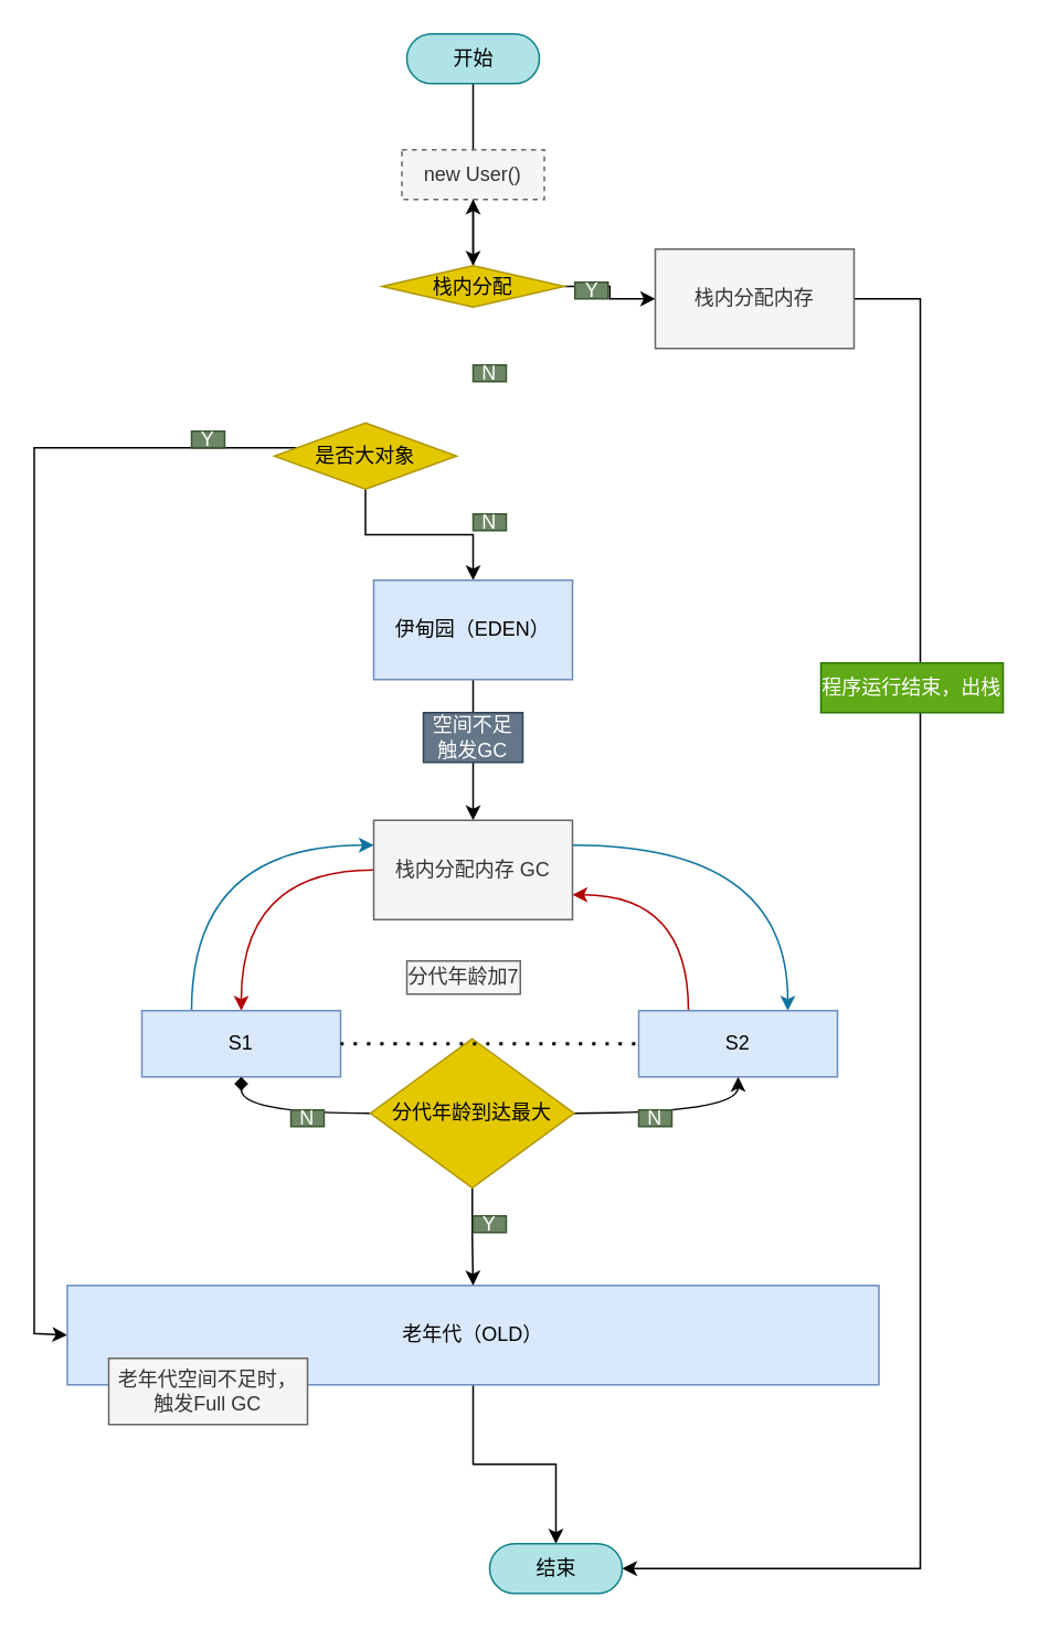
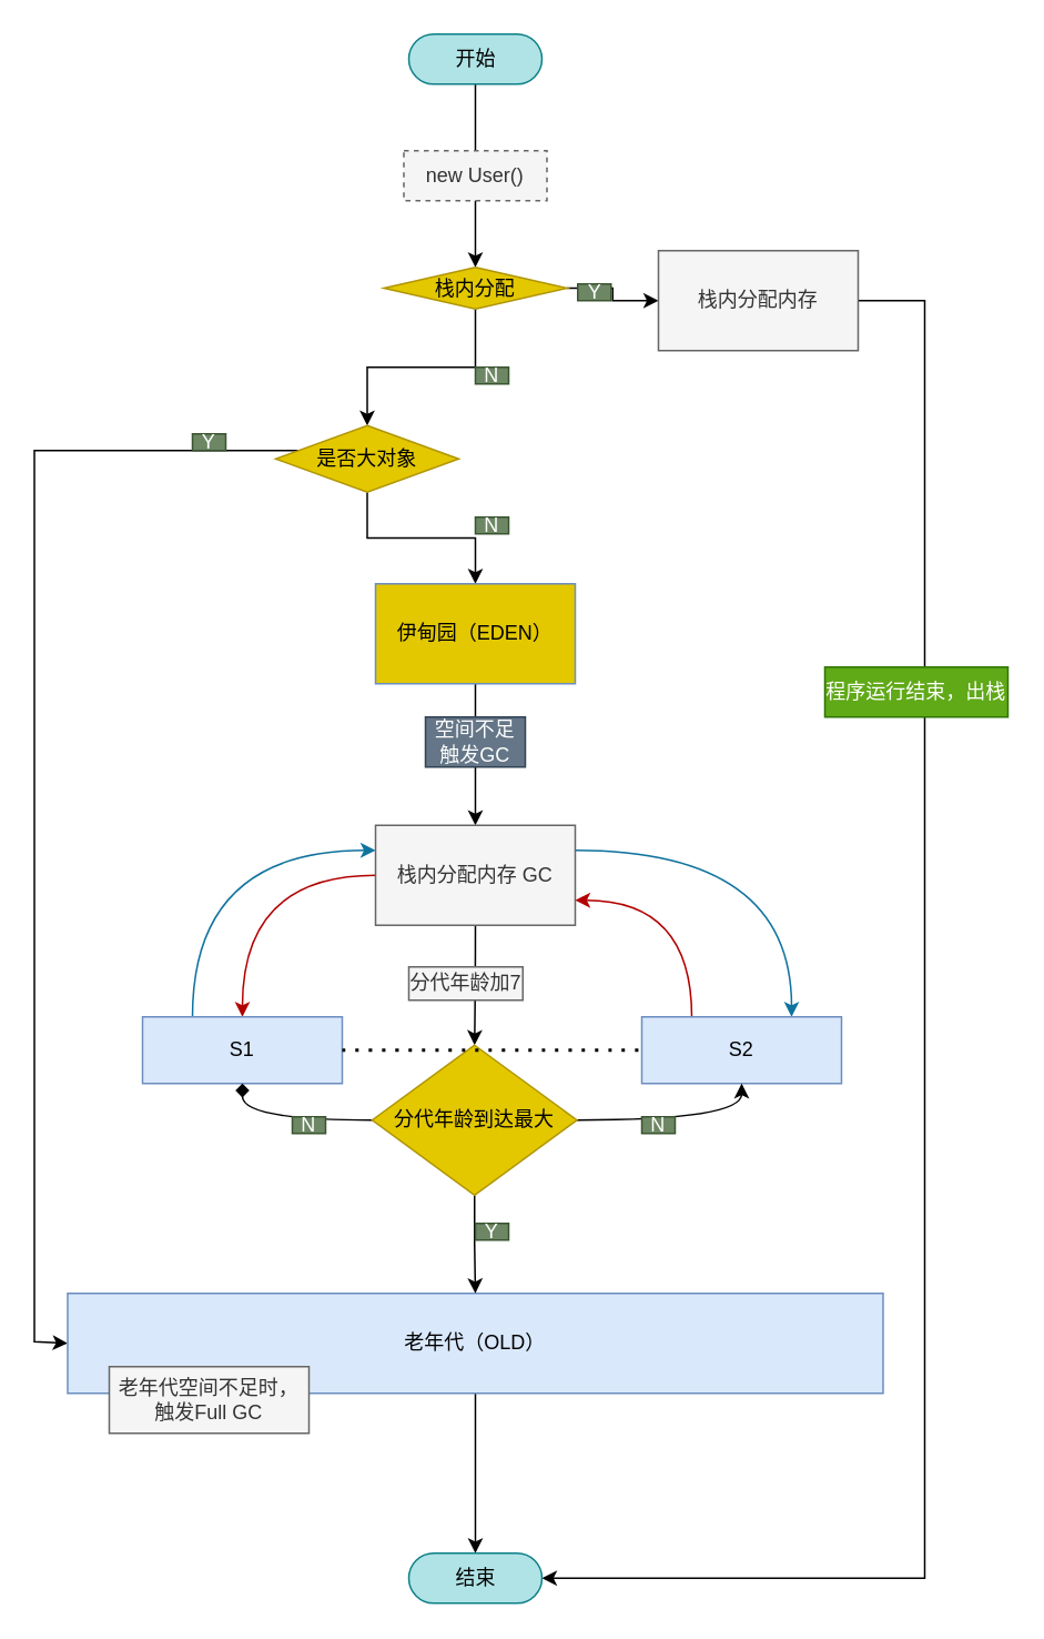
  <mxCell id="0" />
  <mxCell id="1" parent="0" />
  <mxCell id="2" value="" style="edgeStyle=orthogonalEdgeStyle;rounded=0;orthogonalLoop=1;jettySize=auto;html=1;" edge="1" parent="1" source="3" target="7"><mxGeometry relative="1" as="geometry" /></mxCell>
  <mxCell id="3" value="开始" style="html=1;dashed=0;whitespace=wrap;shape=mxgraph.dfd.start;fillColor=#b0e3e6;strokeColor=#0e8088;" vertex="1" parent="1"><mxGeometry x="245" y="20" width="80" height="30" as="geometry" /></mxCell>
  <mxCell id="4" value="new User()" style="rounded=0;whiteSpace=wrap;html=1;fillColor=#f5f5f5;strokeColor=#666666;fontColor=#333333;dashed=1;" vertex="1" parent="1"><mxGeometry x="242" y="90" width="86" height="30" as="geometry" /></mxCell>
  <mxCell id="5" value="" style="edgeStyle=orthogonalEdgeStyle;rounded=0;orthogonalLoop=1;jettySize=auto;html=1;" edge="1" parent="1" source="7" target="12"><mxGeometry relative="1" as="geometry" /></mxCell>
- <mxCell id="6" value="" style="edgeStyle=orthogonalEdgeStyle;rounded=0;orthogonalLoop=1;jettySize=auto;html=1;" edge="1" parent="1" source="7" target="4"><mxGeometry relative="1" as="geometry" /></mxCell>
+ <mxCell id="6" value="" style="edgeStyle=orthogonalEdgeStyle;rounded=0;orthogonalLoop=1;jettySize=auto;html=1;" edge="1" parent="1" source="7" target="10"><mxGeometry relative="1" as="geometry" /></mxCell>
  <mxCell id="7" value="栈内分配" style="rhombus;whiteSpace=wrap;html=1;fillColor=#e3c800;fontColor=#000000;strokeColor=#B09500;" vertex="1" parent="1"><mxGeometry x="230" y="160" width="110" height="25" as="geometry" /></mxCell>
  <mxCell id="8" style="edgeStyle=orthogonalEdgeStyle;rounded=0;orthogonalLoop=1;jettySize=auto;html=1;entryX=0;entryY=0.5;entryDx=0;entryDy=0;" edge="1" parent="1" source="10" target="14"><mxGeometry relative="1" as="geometry"><Array as="points"><mxPoint x="20" y="270" /><mxPoint x="20" y="805" /></Array></mxGeometry></mxCell>
  <mxCell id="9" value="" style="edgeStyle=orthogonalEdgeStyle;rounded=0;orthogonalLoop=1;jettySize=auto;html=1;" edge="1" parent="1" source="10" target="16"><mxGeometry relative="1" as="geometry" /></mxCell>
  <mxCell id="10" value="是否大对象" style="rhombus;whiteSpace=wrap;html=1;fillColor=#e3c800;fontColor=#000000;strokeColor=#B09500;" vertex="1" parent="1"><mxGeometry x="165" y="255" width="110" height="40" as="geometry" /></mxCell>
  <mxCell id="11" style="edgeStyle=orthogonalEdgeStyle;rounded=0;orthogonalLoop=1;jettySize=auto;html=1;exitX=1;exitY=0.5;exitDx=0;exitDy=0;entryX=1;entryY=0.5;entryDx=0;entryDy=0;entryPerimeter=0;" edge="1" parent="1" source="12" target="31"><mxGeometry relative="1" as="geometry"><Array as="points"><mxPoint x="555" y="180" /><mxPoint x="555" y="947" /></Array></mxGeometry></mxCell>
  <mxCell id="12" value="栈内分配内存" style="rounded=0;whiteSpace=wrap;html=1;fillColor=#f5f5f5;fontColor=#333333;strokeColor=#666666;" vertex="1" parent="1"><mxGeometry x="395" y="150" width="120" height="60" as="geometry" /></mxCell>
  <mxCell id="13" value="" style="edgeStyle=orthogonalEdgeStyle;rounded=0;orthogonalLoop=1;jettySize=auto;html=1;" edge="1" parent="1" source="14" target="31"><mxGeometry relative="1" as="geometry" /></mxCell>
  <mxCell id="14" value="老年代（OLD）" style="rounded=0;whiteSpace=wrap;html=1;fillColor=#dae8fc;strokeColor=#6c8ebf;" vertex="1" parent="1"><mxGeometry x="40" y="776" width="490" height="60" as="geometry" /></mxCell>
  <mxCell id="15" style="edgeStyle=orthogonalEdgeStyle;rounded=0;orthogonalLoop=1;jettySize=auto;html=1;exitX=0.5;exitY=1;exitDx=0;exitDy=0;entryX=0.5;entryY=0;entryDx=0;entryDy=0;" edge="1" parent="1" source="16" target="20"><mxGeometry relative="1" as="geometry" /></mxCell>
- <mxCell id="16" value="伊甸园（EDEN）" style="rounded=0;whiteSpace=wrap;html=1;fillColor=#dae8fc;strokeColor=#6c8ebf;" vertex="1" parent="1"><mxGeometry x="225" y="350" width="120" height="60" as="geometry" /></mxCell>
+ <mxCell id="16" value="伊甸园（EDEN）" style="rounded=0;whiteSpace=wrap;html=1;fillColor=#e3c800;strokeColor=#6c8ebf;" vertex="1" parent="1"><mxGeometry x="225" y="350" width="120" height="60" as="geometry" /></mxCell>
  <mxCell id="17" style="edgeStyle=orthogonalEdgeStyle;rounded=0;orthogonalLoop=1;jettySize=auto;html=1;exitX=0;exitY=0.5;exitDx=0;exitDy=0;curved=1;fillColor=#e51400;strokeColor=#B20000;" edge="1" parent="1" source="20" target="22"><mxGeometry relative="1" as="geometry" /></mxCell>
  <mxCell id="18" style="edgeStyle=orthogonalEdgeStyle;curved=1;rounded=0;orthogonalLoop=1;jettySize=auto;html=1;exitX=1;exitY=0.25;exitDx=0;exitDy=0;entryX=0.75;entryY=0;entryDx=0;entryDy=0;fillColor=#b1ddf0;strokeColor=#10739e;" edge="1" parent="1" source="20" target="24"><mxGeometry relative="1" as="geometry" /></mxCell>
+ <mxCell id="19" style="edgeStyle=orthogonalEdgeStyle;curved=1;rounded=0;orthogonalLoop=1;jettySize=auto;html=1;entryX=0.5;entryY=0;entryDx=0;entryDy=0;" edge="1" parent="1" source="20" target="29"><mxGeometry relative="1" as="geometry" /></mxCell>
  <mxCell id="20" value="栈内分配内存 GC" style="rounded=0;whiteSpace=wrap;html=1;fillColor=#f5f5f5;fontColor=#333333;strokeColor=#666666;" vertex="1" parent="1"><mxGeometry x="225" y="495" width="120" height="60" as="geometry" /></mxCell>
  <mxCell id="21" style="edgeStyle=orthogonalEdgeStyle;curved=1;rounded=0;orthogonalLoop=1;jettySize=auto;html=1;exitX=0.25;exitY=0;exitDx=0;exitDy=0;entryX=0;entryY=0.25;entryDx=0;entryDy=0;fillColor=#b1ddf0;strokeColor=#10739e;" edge="1" parent="1" source="22" target="20"><mxGeometry relative="1" as="geometry" /></mxCell>
  <mxCell id="22" value="S1" style="rounded=0;whiteSpace=wrap;html=1;fillColor=#dae8fc;strokeColor=#6c8ebf;" vertex="1" parent="1"><mxGeometry x="85" y="610" width="120" height="40" as="geometry" /></mxCell>
  <mxCell id="23" style="edgeStyle=orthogonalEdgeStyle;curved=1;rounded=0;orthogonalLoop=1;jettySize=auto;html=1;exitX=0.25;exitY=0;exitDx=0;exitDy=0;entryX=1;entryY=0.75;entryDx=0;entryDy=0;fillColor=#e51400;strokeColor=#B20000;" edge="1" parent="1" source="24" target="20"><mxGeometry relative="1" as="geometry" /></mxCell>
  <mxCell id="24" value="S2" style="rounded=0;whiteSpace=wrap;html=1;fillColor=#dae8fc;strokeColor=#6c8ebf;" vertex="1" parent="1"><mxGeometry x="385" y="610" width="120" height="40" as="geometry" /></mxCell>
  <mxCell id="25" value="空间不足触发GC" style="text;html=1;strokeColor=#314354;fillColor=#647687;align=center;verticalAlign=middle;whiteSpace=wrap;rounded=0;fontColor=#ffffff;" vertex="1" parent="1"><mxGeometry x="255" y="430" width="60" height="30" as="geometry" /></mxCell>
  <mxCell id="26" style="edgeStyle=orthogonalEdgeStyle;rounded=0;orthogonalLoop=1;jettySize=auto;html=1;exitX=0.5;exitY=1;exitDx=0;exitDy=0;entryX=0.5;entryY=0;entryDx=0;entryDy=0;" edge="1" parent="1" source="29" target="14"><mxGeometry relative="1" as="geometry" /></mxCell>
  <mxCell id="27" value="" style="edgeStyle=orthogonalEdgeStyle;curved=1;rounded=0;orthogonalLoop=1;jettySize=auto;html=1;entryX=0.5;entryY=1;entryDx=0;entryDy=0;" edge="1" parent="1" source="29" target="24"><mxGeometry relative="1" as="geometry" /></mxCell>
  <mxCell id="28" value="" style="edgeStyle=orthogonalEdgeStyle;curved=1;rounded=0;orthogonalLoop=1;jettySize=auto;html=1;entryX=0.5;entryY=1;entryDx=0;entryDy=0;endArrow=diamond;" edge="1" parent="1" source="29" target="22"><mxGeometry relative="1" as="geometry" /></mxCell>
  <mxCell id="29" value="分代年龄到达最大" style="rhombus;whiteSpace=wrap;html=1;fillColor=#e3c800;fontColor=#000000;strokeColor=#B09500;" vertex="1" parent="1"><mxGeometry x="223" y="627" width="123" height="90" as="geometry" /></mxCell>
  <mxCell id="30" value="" style="endArrow=none;dashed=1;html=1;dashPattern=1 3;strokeWidth=2;rounded=0;curved=1;entryX=0;entryY=0.5;entryDx=0;entryDy=0;exitX=1;exitY=0.5;exitDx=0;exitDy=0;" edge="1" parent="1" source="22" target="24"><mxGeometry width="50" height="50" relative="1" as="geometry"><mxPoint x="215" y="570" as="sourcePoint" /><mxPoint x="265" y="520" as="targetPoint" /></mxGeometry></mxCell>
- <mxCell id="31" value="结束" style="html=1;dashed=0;whitespace=wrap;shape=mxgraph.dfd.start;fillColor=#b0e3e6;strokeColor=#0e8088;" vertex="1" parent="1"><mxGeometry x="295" y="932" width="80" height="30" as="geometry" /></mxCell>
+ <mxCell id="31" value="结束" style="html=1;dashed=0;whitespace=wrap;shape=mxgraph.dfd.start;fillColor=#b0e3e6;strokeColor=#0e8088;" vertex="1" parent="1"><mxGeometry x="245" y="932" width="80" height="30" as="geometry" /></mxCell>
  <mxCell id="32" value="Y" style="text;html=1;strokeColor=#3A5431;fillColor=#6d8764;align=center;verticalAlign=middle;whiteSpace=wrap;rounded=0;fontColor=#ffffff;" vertex="1" parent="1"><mxGeometry x="346.5" y="170" width="20" height="10" as="geometry" /></mxCell>
  <mxCell id="33" value="N" style="text;html=1;strokeColor=#3A5431;fillColor=#6d8764;align=center;verticalAlign=middle;whiteSpace=wrap;rounded=0;fontColor=#ffffff;" vertex="1" parent="1"><mxGeometry x="285" y="220" width="20" height="10" as="geometry" /></mxCell>
  <mxCell id="34" value="程序运行结束，出栈" style="text;html=1;strokeColor=#2D7600;fillColor=#60a917;align=center;verticalAlign=middle;whiteSpace=wrap;rounded=0;fontColor=#ffffff;" vertex="1" parent="1"><mxGeometry x="495" y="400" width="110" height="30" as="geometry" /></mxCell>
  <mxCell id="35" value="Y" style="text;html=1;strokeColor=#3A5431;fillColor=#6d8764;align=center;verticalAlign=middle;whiteSpace=wrap;rounded=0;fontColor=#ffffff;" vertex="1" parent="1"><mxGeometry x="115" y="260" width="20" height="10" as="geometry" /></mxCell>
  <mxCell id="36" value="N" style="text;html=1;strokeColor=#3A5431;fillColor=#6d8764;align=center;verticalAlign=middle;whiteSpace=wrap;rounded=0;fontColor=#ffffff;" vertex="1" parent="1"><mxGeometry x="285" y="310" width="20" height="10" as="geometry" /></mxCell>
  <mxCell id="37" value="Y" style="text;html=1;strokeColor=#3A5431;fillColor=#6d8764;align=center;verticalAlign=middle;whiteSpace=wrap;rounded=0;fontColor=#ffffff;" vertex="1" parent="1"><mxGeometry x="285" y="734" width="20" height="10" as="geometry" /></mxCell>
  <mxCell id="38" value="N" style="text;html=1;strokeColor=#3A5431;fillColor=#6d8764;align=center;verticalAlign=middle;whiteSpace=wrap;rounded=0;fontColor=#ffffff;" vertex="1" parent="1"><mxGeometry x="385" y="670" width="20" height="10" as="geometry" /></mxCell>
  <mxCell id="39" value="N" style="text;html=1;strokeColor=#3A5431;fillColor=#6d8764;align=center;verticalAlign=middle;whiteSpace=wrap;rounded=0;fontColor=#ffffff;" vertex="1" parent="1"><mxGeometry x="175" y="670" width="20" height="10" as="geometry" /></mxCell>
  <mxCell id="40" value="老年代空间不足时，触发Full GC" style="rounded=0;whiteSpace=wrap;html=1;fillColor=#f5f5f5;fontColor=#333333;strokeColor=#666666;" vertex="1" parent="1"><mxGeometry x="65" y="820" width="120" height="40" as="geometry" /></mxCell>
  <mxCell id="41" value="分代年龄加7" style="rounded=0;whiteSpace=wrap;html=1;fillColor=#f5f5f5;fontColor=#333333;strokeColor=#666666;" vertex="1" parent="1"><mxGeometry x="245" y="580" width="68.5" height="20" as="geometry" /></mxCell>
